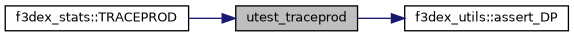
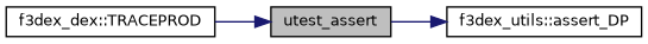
  digraph {
    rankdir=LR
    node [color=black fillcolor=white fontname=Helvetica fontsize=10 shape=record style=filled]
    edge [color=midnightblue fontname=Helvetica fontsize=10 labelfontname=Helvetica labelfontsize=10 style=solid]
-   n1 [fillcolor=grey75 fontcolor=black height=0.2 label=utest_traceprod width=0.4]
+   n1 [fillcolor=grey75 fontcolor=black height=0.2 label=utest_assert width=0.4]
    n2 [height=0.2 label="f3dex_utils::assert_DP" width=0.4]
-   n3 [height=0.2 label="f3dex_stats::TRACEPROD" width=0.4]
+   n3 [height=0.2 label="f3dex_dex::TRACEPROD" width=0.4]
    n1 -> n2
    n3 -> n1
  }
